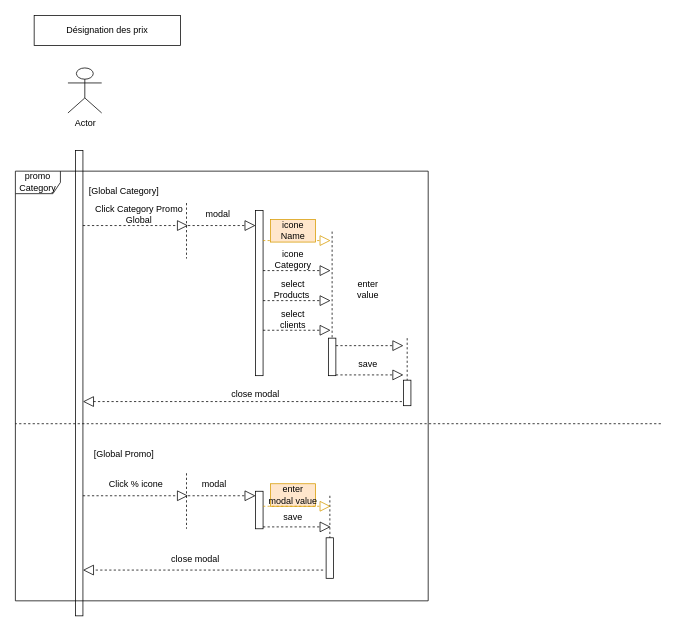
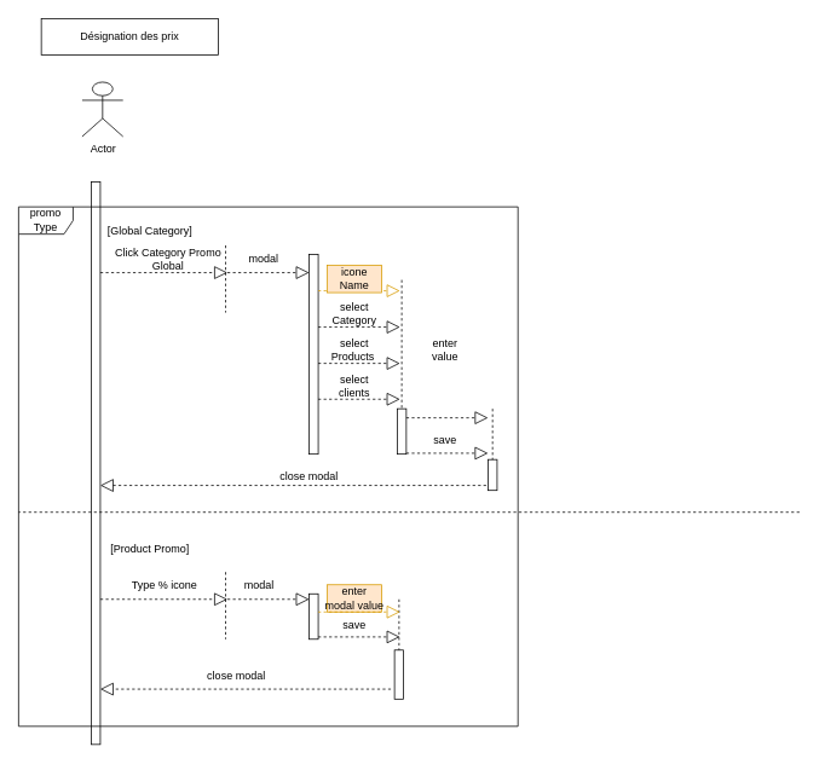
  <mxCell id="0" />
  <mxCell id="1" parent="0" />
  <mxCell id="2" value="&lt;div&gt;Désignation des prix&lt;/div&gt;" style="rounded=0;whiteSpace=wrap;html=1;" vertex="1" parent="1"><mxGeometry x="45" y="20" width="195" height="40" as="geometry" /></mxCell>
  <mxCell id="3" value="Actor" style="shape=umlActor;verticalLabelPosition=bottom;verticalAlign=top;html=1;" vertex="1" parent="1"><mxGeometry x="90" y="90" width="45" height="60" as="geometry" /></mxCell>
  <mxCell id="4" value="" style="html=1;points=[];perimeter=orthogonalPerimeter;" vertex="1" parent="1"><mxGeometry x="100" y="200" width="10" height="620" as="geometry" /></mxCell>
- <mxCell id="5" value="promo Category" style="shape=umlFrame;whiteSpace=wrap;html=1;" vertex="1" parent="1"><mxGeometry x="20" y="227.5" width="550" height="572.5" as="geometry" /></mxCell>
+ <mxCell id="5" value="promo Type" style="shape=umlFrame;whiteSpace=wrap;html=1;" vertex="1" parent="1"><mxGeometry x="20" y="227.5" width="550" height="572.5" as="geometry" /></mxCell>
  <mxCell id="6" value="[Global Category]" style="text;html=1;strokeColor=none;fillColor=none;align=center;verticalAlign=middle;whiteSpace=wrap;rounded=0;" vertex="1" parent="1"><mxGeometry x="80" y="240" width="170" height="30" as="geometry" /></mxCell>
  <mxCell id="7" value="" style="html=1;points=[];perimeter=orthogonalPerimeter;" vertex="1" parent="1"><mxGeometry x="340" y="280" width="10" height="220" as="geometry" /></mxCell>
  <mxCell id="8" value="" style="endArrow=block;dashed=1;endFill=0;endSize=12;html=1;rounded=0;entryX=1;entryY=1;entryDx=0;entryDy=0;" edge="1" parent="1" target="9"><mxGeometry width="160" relative="1" as="geometry"><mxPoint x="110" y="300" as="sourcePoint" /><mxPoint x="270" y="300" as="targetPoint" /></mxGeometry></mxCell>
  <mxCell id="9" value="Click Category Promo Global" style="text;html=1;strokeColor=none;fillColor=none;align=center;verticalAlign=middle;whiteSpace=wrap;rounded=0;" vertex="1" parent="1"><mxGeometry x="120" y="270" width="130" height="30" as="geometry" /></mxCell>
  <mxCell id="10" value="" style="line;strokeWidth=1;fillColor=none;align=left;verticalAlign=middle;spacingTop=-1;spacingLeft=3;spacingRight=3;rotatable=0;labelPosition=right;points=[];portConstraint=eastwest;dashed=1;direction=west;" vertex="1" parent="1"><mxGeometry x="20" y="560" width="860" height="8" as="geometry" /></mxCell>
  <mxCell id="11" value="" style="endArrow=block;dashed=1;endFill=0;endSize=12;html=1;rounded=0;sketch=0;strokeColor=default;" edge="1" parent="1"><mxGeometry width="160" relative="1" as="geometry"><mxPoint x="250" y="300" as="sourcePoint" /><mxPoint x="340" y="300" as="targetPoint" /></mxGeometry></mxCell>
  <mxCell id="12" value="" style="line;strokeWidth=1;fillColor=none;align=left;verticalAlign=middle;spacingTop=-1;spacingLeft=3;spacingRight=3;rotatable=0;labelPosition=right;points=[];portConstraint=eastwest;dashed=1;direction=south;" vertex="1" parent="1"><mxGeometry x="246" y="270" width="4" height="74" as="geometry" /></mxCell>
  <mxCell id="13" value="modal" style="text;html=1;strokeColor=none;fillColor=none;align=center;verticalAlign=middle;whiteSpace=wrap;rounded=0;" vertex="1" parent="1"><mxGeometry x="260" y="270" width="60" height="30" as="geometry" /></mxCell>
  <mxCell id="14" value="" style="endArrow=block;dashed=1;endFill=0;endSize=12;html=1;rounded=0;sketch=0;strokeColor=#d79b00;fillColor=#ffe6cc;" edge="1" parent="1"><mxGeometry width="160" relative="1" as="geometry"><mxPoint x="350" y="320" as="sourcePoint" /><mxPoint x="440" y="320" as="targetPoint" /></mxGeometry></mxCell>
  <mxCell id="15" value="" style="endArrow=block;dashed=1;endFill=0;endSize=12;html=1;rounded=0;sketch=0;strokeColor=default;" edge="1" parent="1"><mxGeometry width="160" relative="1" as="geometry"><mxPoint x="350" y="360" as="sourcePoint" /><mxPoint x="440" y="360" as="targetPoint" /></mxGeometry></mxCell>
  <mxCell id="16" value="" style="endArrow=block;dashed=1;endFill=0;endSize=12;html=1;rounded=0;sketch=0;strokeColor=default;" edge="1" parent="1"><mxGeometry width="160" relative="1" as="geometry"><mxPoint x="350" y="400" as="sourcePoint" /><mxPoint x="440" y="400" as="targetPoint" /></mxGeometry></mxCell>
  <mxCell id="17" value="" style="endArrow=block;dashed=1;endFill=0;endSize=12;html=1;rounded=0;sketch=0;strokeColor=default;" edge="1" parent="1"><mxGeometry width="160" relative="1" as="geometry"><mxPoint x="350" y="439.5" as="sourcePoint" /><mxPoint x="440" y="439.5" as="targetPoint" /></mxGeometry></mxCell>
- <mxCell id="18" value="icone Category" style="text;html=1;strokeColor=none;fillColor=none;align=center;verticalAlign=middle;whiteSpace=wrap;rounded=0;" vertex="1" parent="1"><mxGeometry x="360" y="330" width="60" height="30" as="geometry" /></mxCell>
+ <mxCell id="18" value="select Category" style="text;html=1;strokeColor=none;fillColor=none;align=center;verticalAlign=middle;whiteSpace=wrap;rounded=0;" vertex="1" parent="1"><mxGeometry x="360" y="330" width="60" height="30" as="geometry" /></mxCell>
  <mxCell id="19" value="select Products&amp;nbsp;&lt;span style=&quot;color: rgba(0 , 0 , 0 , 0) ; font-family: monospace ; font-size: 0px&quot;&gt;%3CmxGraphModel%3E%3Croot%3E%3CmxCell%20id%3D%220%22%2F%3E%3CmxCell%20id%3D%221%22%20parent%3D%220%22%2F%3E%3CmxCell%20id%3D%222%22%20value%3D%22enter%20Name%22%20style%3D%22text%3Bhtml%3D1%3BstrokeColor%3Dnone%3BfillColor%3Dnone%3Balign%3Dcenter%3BverticalAlign%3Dmiddle%3BwhiteSpace%3Dwrap%3Brounded%3D0%3B%22%20vertex%3D%221%22%20parent%3D%221%22%3E%3CmxGeometry%20x%3D%22520%22%20y%3D%22170%22%20width%3D%2260%22%20height%3D%2230%22%20as%3D%22geometry%22%2F%3E%3C%2FmxCell%3E%3C%2Froot%3E%3C%2FmxGraphModel%3E&lt;/span&gt;" style="text;html=1;strokeColor=none;fillColor=none;align=center;verticalAlign=middle;whiteSpace=wrap;rounded=0;" vertex="1" parent="1"><mxGeometry x="360" y="370" width="60" height="30" as="geometry" /></mxCell>
  <mxCell id="20" value="icone Name" style="text;html=1;strokeColor=#d79b00;fillColor=#ffe6cc;align=center;verticalAlign=middle;whiteSpace=wrap;rounded=0;" vertex="1" parent="1"><mxGeometry x="360" y="292" width="60" height="30" as="geometry" /></mxCell>
  <mxCell id="21" value="select clients" style="text;html=1;strokeColor=none;fillColor=none;align=center;verticalAlign=middle;whiteSpace=wrap;rounded=0;" vertex="1" parent="1"><mxGeometry x="360" y="410" width="60" height="30" as="geometry" /></mxCell>
  <mxCell id="22" value="" style="html=1;points=[];perimeter=orthogonalPerimeter;fillColor=none;" vertex="1" parent="1"><mxGeometry x="437" y="450" width="10" height="50" as="geometry" /></mxCell>
  <mxCell id="23" value="" style="line;strokeWidth=1;fillColor=none;align=left;verticalAlign=middle;spacingTop=-1;spacingLeft=3;spacingRight=3;rotatable=0;labelPosition=right;points=[];portConstraint=eastwest;dashed=1;direction=south;" vertex="1" parent="1"><mxGeometry x="440" y="308" width="4" height="142" as="geometry" /></mxCell>
  <mxCell id="24" value="enter value" style="text;html=1;strokeColor=none;fillColor=none;align=center;verticalAlign=middle;whiteSpace=wrap;rounded=0;" vertex="1" parent="1"><mxGeometry x="460" y="370" width="60" height="30" as="geometry" /></mxCell>
  <mxCell id="25" value="" style="endArrow=block;dashed=1;endFill=0;endSize=12;html=1;rounded=0;sketch=0;strokeColor=default;" edge="1" parent="1"><mxGeometry width="160" relative="1" as="geometry"><mxPoint x="447" y="460" as="sourcePoint" /><mxPoint x="537" y="460" as="targetPoint" /></mxGeometry></mxCell>
  <mxCell id="26" value="save" style="text;html=1;strokeColor=none;fillColor=none;align=center;verticalAlign=middle;whiteSpace=wrap;rounded=0;" vertex="1" parent="1"><mxGeometry x="460" y="470" width="60" height="30" as="geometry" /></mxCell>
  <mxCell id="27" value="" style="endArrow=block;dashed=1;endFill=0;endSize=12;html=1;rounded=0;sketch=0;strokeColor=default;" edge="1" parent="1"><mxGeometry width="160" relative="1" as="geometry"><mxPoint x="447" y="499" as="sourcePoint" /><mxPoint x="537" y="499" as="targetPoint" /></mxGeometry></mxCell>
  <mxCell id="28" value="" style="line;strokeWidth=1;fillColor=none;align=left;verticalAlign=middle;spacingTop=-1;spacingLeft=3;spacingRight=3;rotatable=0;labelPosition=right;points=[];portConstraint=eastwest;dashed=1;direction=south;" vertex="1" parent="1"><mxGeometry x="540" y="450" width="4" height="56" as="geometry" /></mxCell>
  <mxCell id="29" value="" style="html=1;points=[];perimeter=orthogonalPerimeter;fillColor=none;" vertex="1" parent="1"><mxGeometry x="537" y="506" width="10" height="34" as="geometry" /></mxCell>
  <mxCell id="30" value="" style="endArrow=block;dashed=1;endFill=0;endSize=12;html=1;rounded=0;sketch=0;strokeColor=default;" edge="1" parent="1"><mxGeometry width="160" relative="1" as="geometry"><mxPoint x="535" y="534.5" as="sourcePoint" /><mxPoint x="110" y="534.5" as="targetPoint" /></mxGeometry></mxCell>
  <mxCell id="31" value="close modal" style="text;html=1;strokeColor=none;fillColor=none;align=center;verticalAlign=middle;whiteSpace=wrap;rounded=0;" vertex="1" parent="1"><mxGeometry x="270" y="510" width="140" height="30" as="geometry" /></mxCell>
- <mxCell id="32" value="[Global Promo]" style="text;html=1;strokeColor=none;fillColor=none;align=center;verticalAlign=middle;whiteSpace=wrap;rounded=0;" vertex="1" parent="1"><mxGeometry x="80" y="590" width="170" height="30" as="geometry" /></mxCell>
- <mxCell id="33" value="Click % icone" style="text;html=1;strokeColor=none;fillColor=none;align=center;verticalAlign=middle;whiteSpace=wrap;rounded=0;" vertex="1" parent="1"><mxGeometry x="116" y="630" width="130" height="30" as="geometry" /></mxCell>
+ <mxCell id="32" value="[Product Promo]" style="text;html=1;strokeColor=none;fillColor=none;align=center;verticalAlign=middle;whiteSpace=wrap;rounded=0;" vertex="1" parent="1"><mxGeometry x="80" y="590" width="170" height="30" as="geometry" /></mxCell>
+ <mxCell id="33" value="Type % icone" style="text;html=1;strokeColor=none;fillColor=none;align=center;verticalAlign=middle;whiteSpace=wrap;rounded=0;" vertex="1" parent="1"><mxGeometry x="116" y="630" width="130" height="30" as="geometry" /></mxCell>
  <mxCell id="34" value="modal" style="text;html=1;strokeColor=none;fillColor=none;align=center;verticalAlign=middle;whiteSpace=wrap;rounded=0;" vertex="1" parent="1"><mxGeometry x="250" y="630" width="70" height="30" as="geometry" /></mxCell>
  <mxCell id="35" value="" style="line;strokeWidth=1;fillColor=none;align=left;verticalAlign=middle;spacingTop=-1;spacingLeft=3;spacingRight=3;rotatable=0;labelPosition=right;points=[];portConstraint=eastwest;dashed=1;direction=south;" vertex="1" parent="1"><mxGeometry x="246" y="630" width="4" height="74" as="geometry" /></mxCell>
  <mxCell id="36" value="" style="endArrow=block;dashed=1;endFill=0;endSize=12;html=1;rounded=0;sketch=0;strokeColor=default;" edge="1" parent="1"><mxGeometry width="160" relative="1" as="geometry"><mxPoint x="250" y="660" as="sourcePoint" /><mxPoint x="340" y="660" as="targetPoint" /></mxGeometry></mxCell>
  <mxCell id="37" value="" style="endArrow=block;dashed=1;endFill=0;endSize=12;html=1;rounded=0;sketch=0;strokeColor=default;" edge="1" parent="1"><mxGeometry width="160" relative="1" as="geometry"><mxPoint x="110" y="660" as="sourcePoint" /><mxPoint x="250" y="660" as="targetPoint" /></mxGeometry></mxCell>
  <mxCell id="38" value="" style="html=1;points=[];perimeter=orthogonalPerimeter;fillColor=none;" vertex="1" parent="1"><mxGeometry x="340" y="654" width="10" height="50" as="geometry" /></mxCell>
  <mxCell id="39" value="enter modal&amp;nbsp;value" style="text;html=1;strokeColor=#d79b00;fillColor=#ffe6cc;align=center;verticalAlign=middle;whiteSpace=wrap;rounded=0;" vertex="1" parent="1"><mxGeometry x="360" y="644" width="60" height="30" as="geometry" /></mxCell>
  <mxCell id="40" value="save" style="text;html=1;strokeColor=none;fillColor=none;align=center;verticalAlign=middle;whiteSpace=wrap;rounded=0;" vertex="1" parent="1"><mxGeometry x="360" y="674" width="60" height="30" as="geometry" /></mxCell>
  <mxCell id="41" value="" style="line;strokeWidth=1;fillColor=none;align=left;verticalAlign=middle;spacingTop=-1;spacingLeft=3;spacingRight=3;rotatable=0;labelPosition=right;points=[];portConstraint=eastwest;dashed=1;direction=south;" vertex="1" parent="1"><mxGeometry x="437" y="660" width="4" height="56" as="geometry" /></mxCell>
  <mxCell id="42" value="" style="html=1;points=[];perimeter=orthogonalPerimeter;fillColor=none;" vertex="1" parent="1"><mxGeometry x="434" y="716" width="10" height="54" as="geometry" /></mxCell>
  <mxCell id="43" value="" style="endArrow=block;dashed=1;endFill=0;endSize=12;html=1;rounded=0;sketch=0;strokeColor=default;" edge="1" parent="1"><mxGeometry width="160" relative="1" as="geometry"><mxPoint x="430" y="759" as="sourcePoint" /><mxPoint x="110" y="759" as="targetPoint" /></mxGeometry></mxCell>
  <mxCell id="44" value="close modal" style="text;html=1;strokeColor=none;fillColor=none;align=center;verticalAlign=middle;whiteSpace=wrap;rounded=0;" vertex="1" parent="1"><mxGeometry x="190" y="730" width="140" height="30" as="geometry" /></mxCell>
  <mxCell id="45" value="" style="endArrow=block;dashed=1;endFill=0;endSize=12;html=1;rounded=0;sketch=0;strokeColor=default;" edge="1" parent="1"><mxGeometry width="160" relative="1" as="geometry"><mxPoint x="350" y="701.5" as="sourcePoint" /><mxPoint x="440" y="701.5" as="targetPoint" /></mxGeometry></mxCell>
  <mxCell id="46" value="" style="endArrow=block;dashed=1;endFill=0;endSize=12;html=1;rounded=0;sketch=0;strokeColor=#d79b00;fillColor=#ffe6cc;" edge="1" parent="1"><mxGeometry width="160" relative="1" as="geometry"><mxPoint x="350" y="674" as="sourcePoint" /><mxPoint x="440" y="674" as="targetPoint" /></mxGeometry></mxCell>
